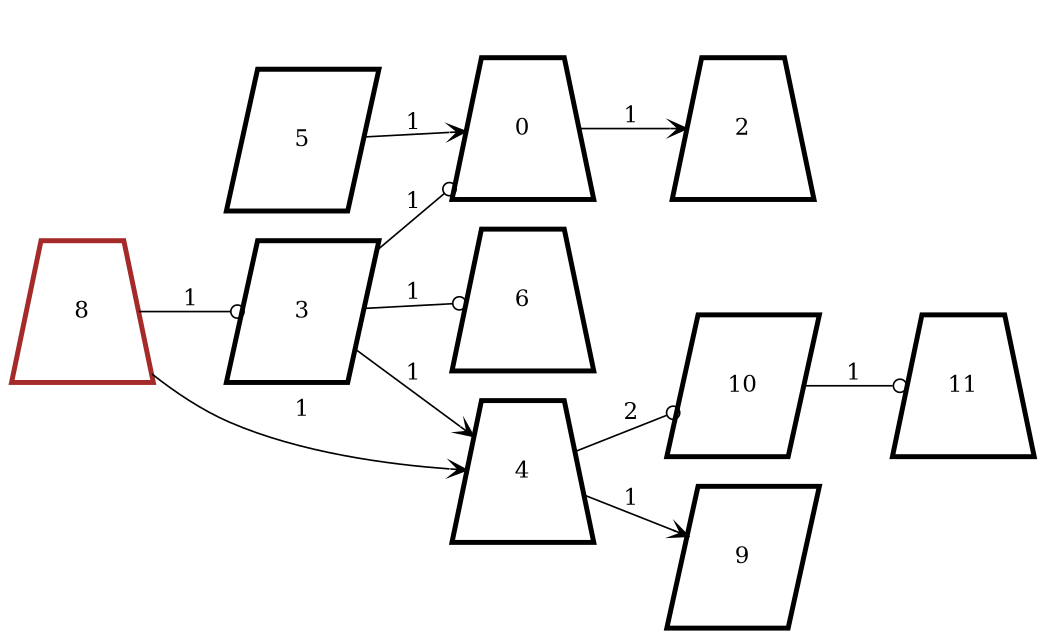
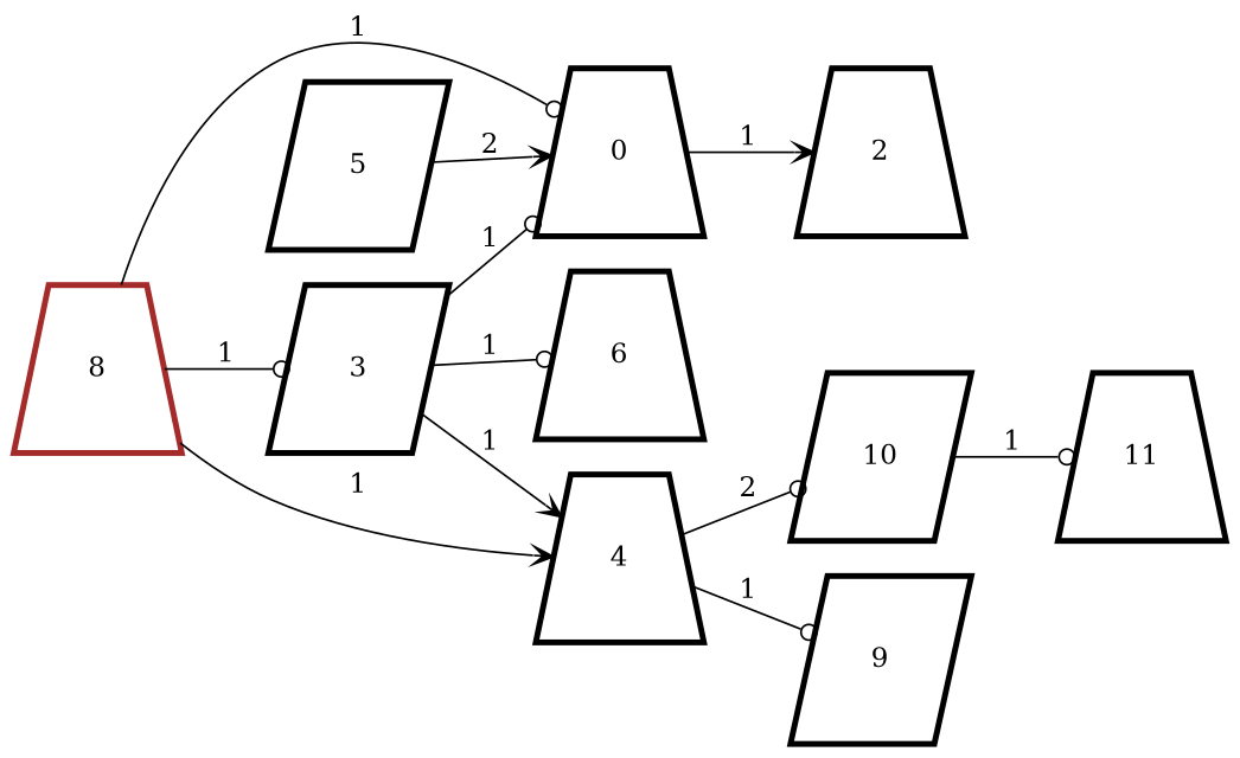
  digraph {
    rankdir=LR
    node [color=black penwidth=3 shape=trapezium]
    edge [arrowhead=odot color=black penwidth=1]
    n1 [height=1.2 label=0 width=1.2]
    n2 [height=1.2 label=2 width=1.2]
    n3 [height=1.2 label=3 shape=parallelogram width=1.2]
    n4 [height=1.2 label=4 width=1.2]
    n5 [height=1.2 label=6 width=1.2]
    n6 [height=1.2 label=9 shape=parallelogram width=1.2]
    n7 [height=1.2 label=10 shape=parallelogram width=1.2]
    n8 [height=1.2 label=5 shape=parallelogram width=1.2]
    n9 [height=1.2 label=11 width=1.2]
    n10 [color=brown height=1.2 label=8 width=1.2]
    n1 -> n2 [arrowhead=vee label=1]
    n3 -> n1 [label=1]
    n3 -> n4 [arrowhead=vee label=1]
    n3 -> n5 [label=1]
-   n4 -> n6 [arrowhead=vee label=1]
+   n4 -> n6 [label=1]
    n4 -> n7 [label=2]
    n7 -> n9 [label=1]
-   n8 -> n1 [arrowhead=vee label=1]
+   n8 -> n1 [arrowhead=vee label=2]
+   n10 -> n1 [label=1]
    n10 -> n3 [label=1]
    n10 -> n4 [arrowhead=vee label=1]
  }
